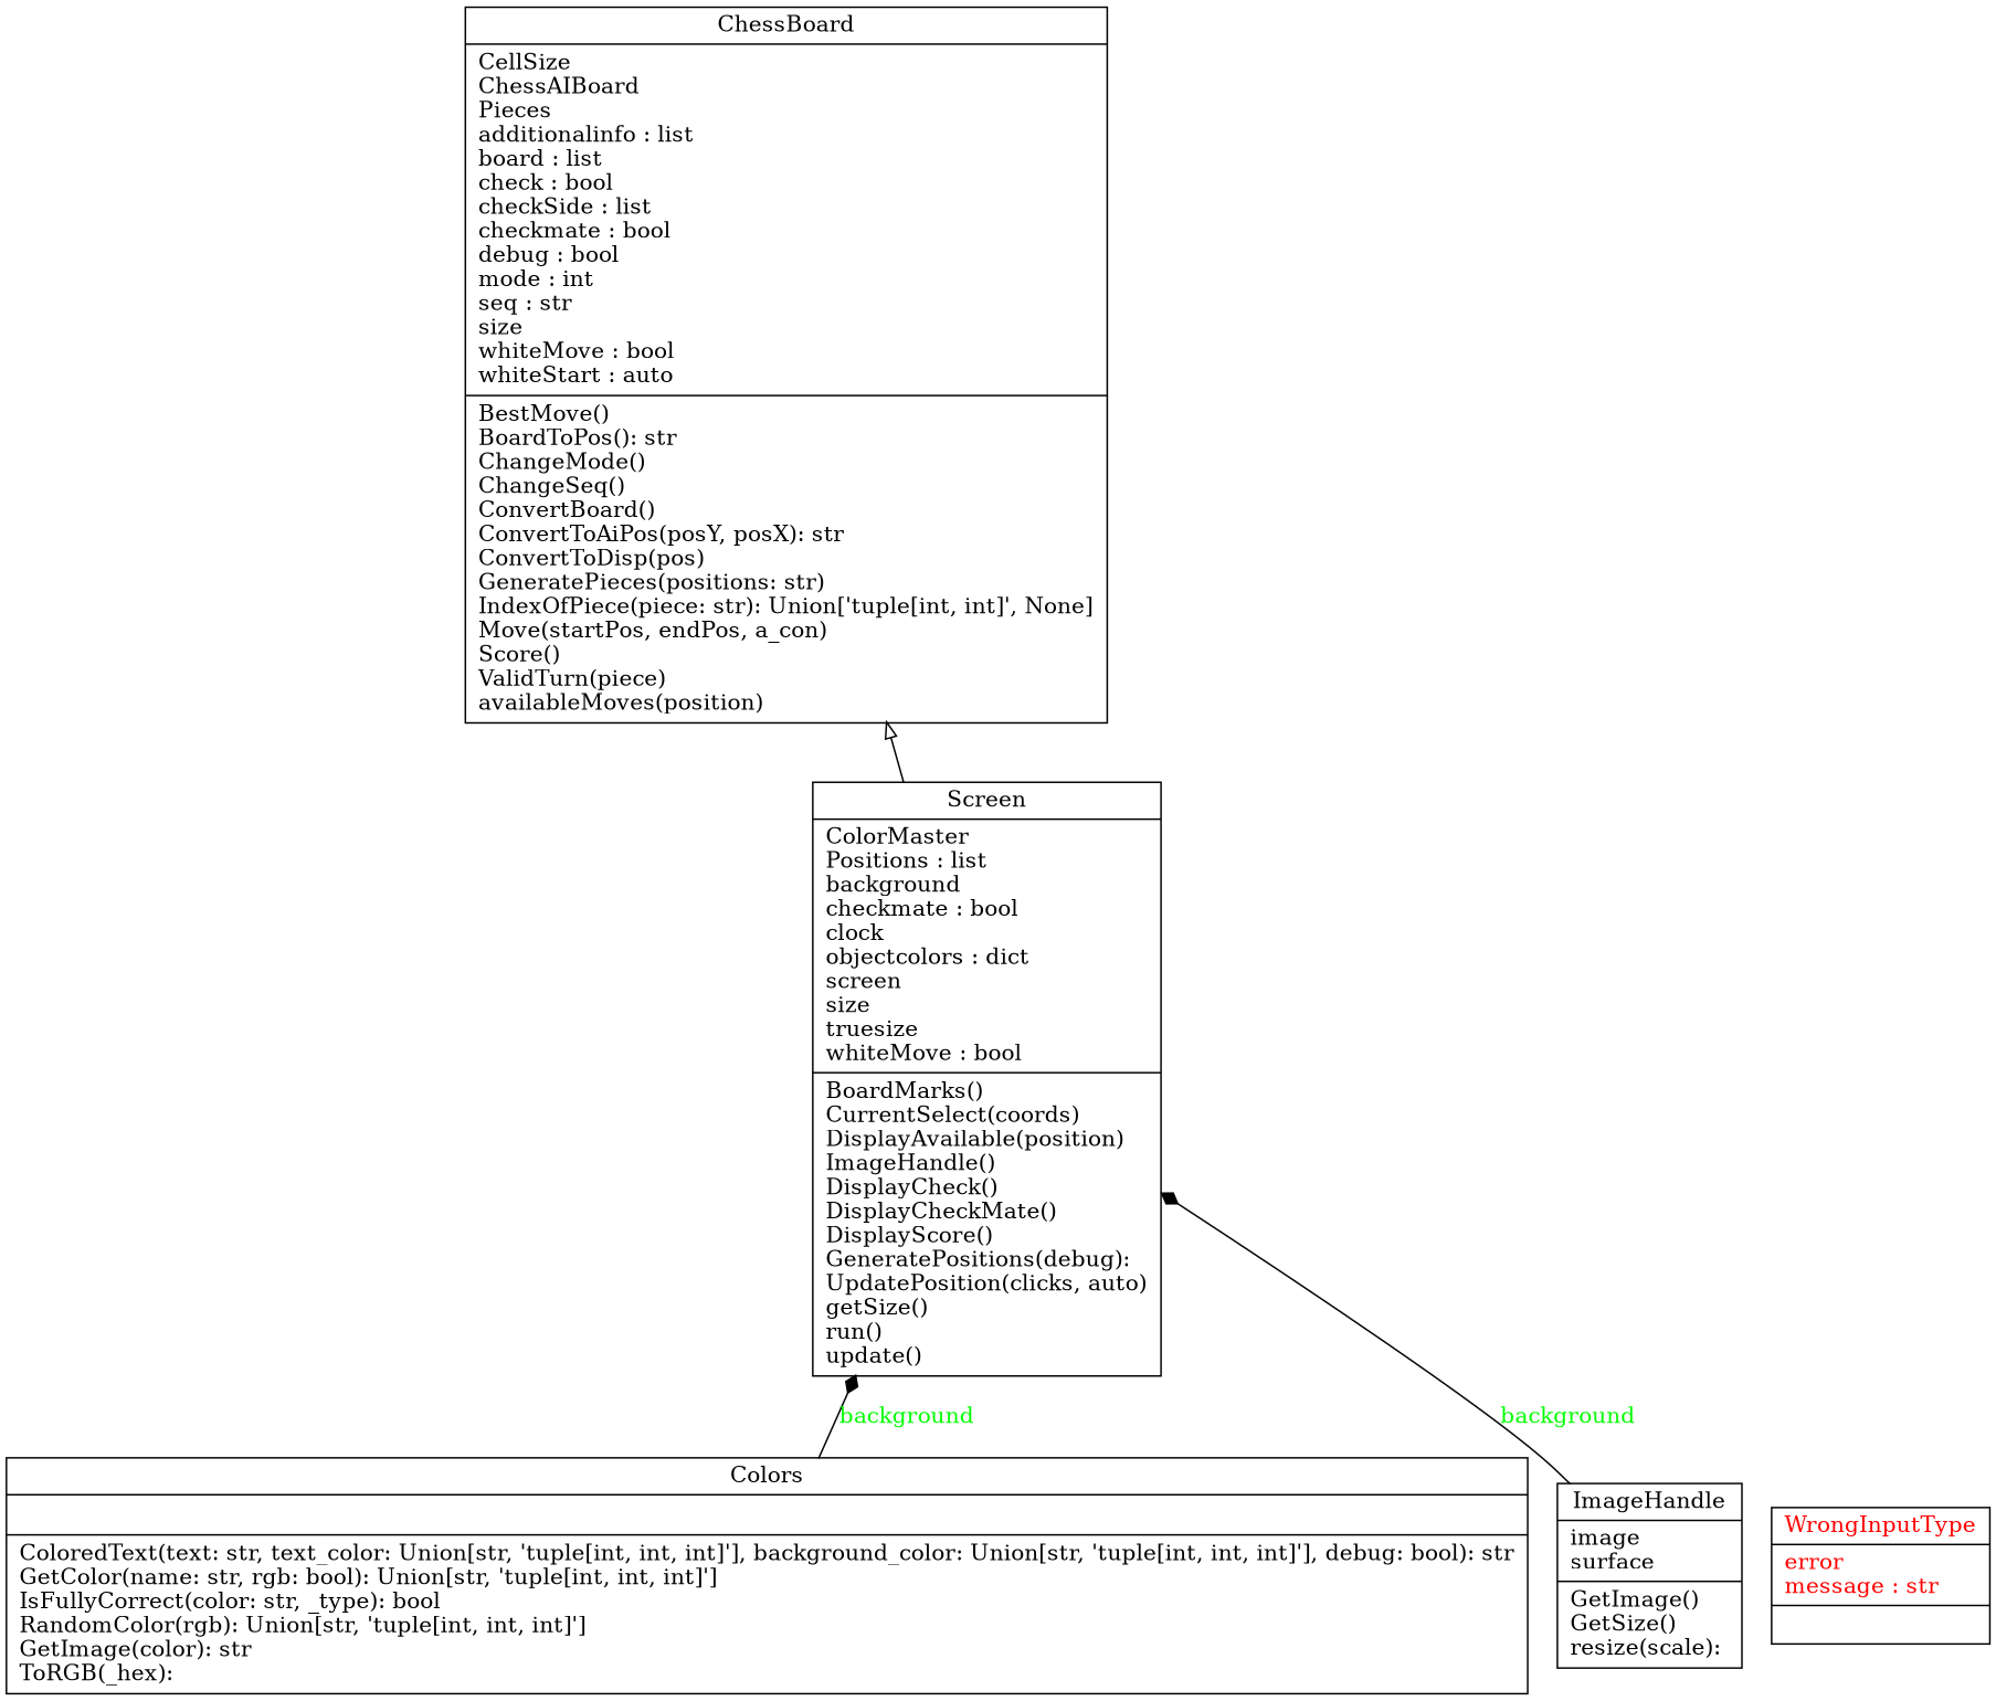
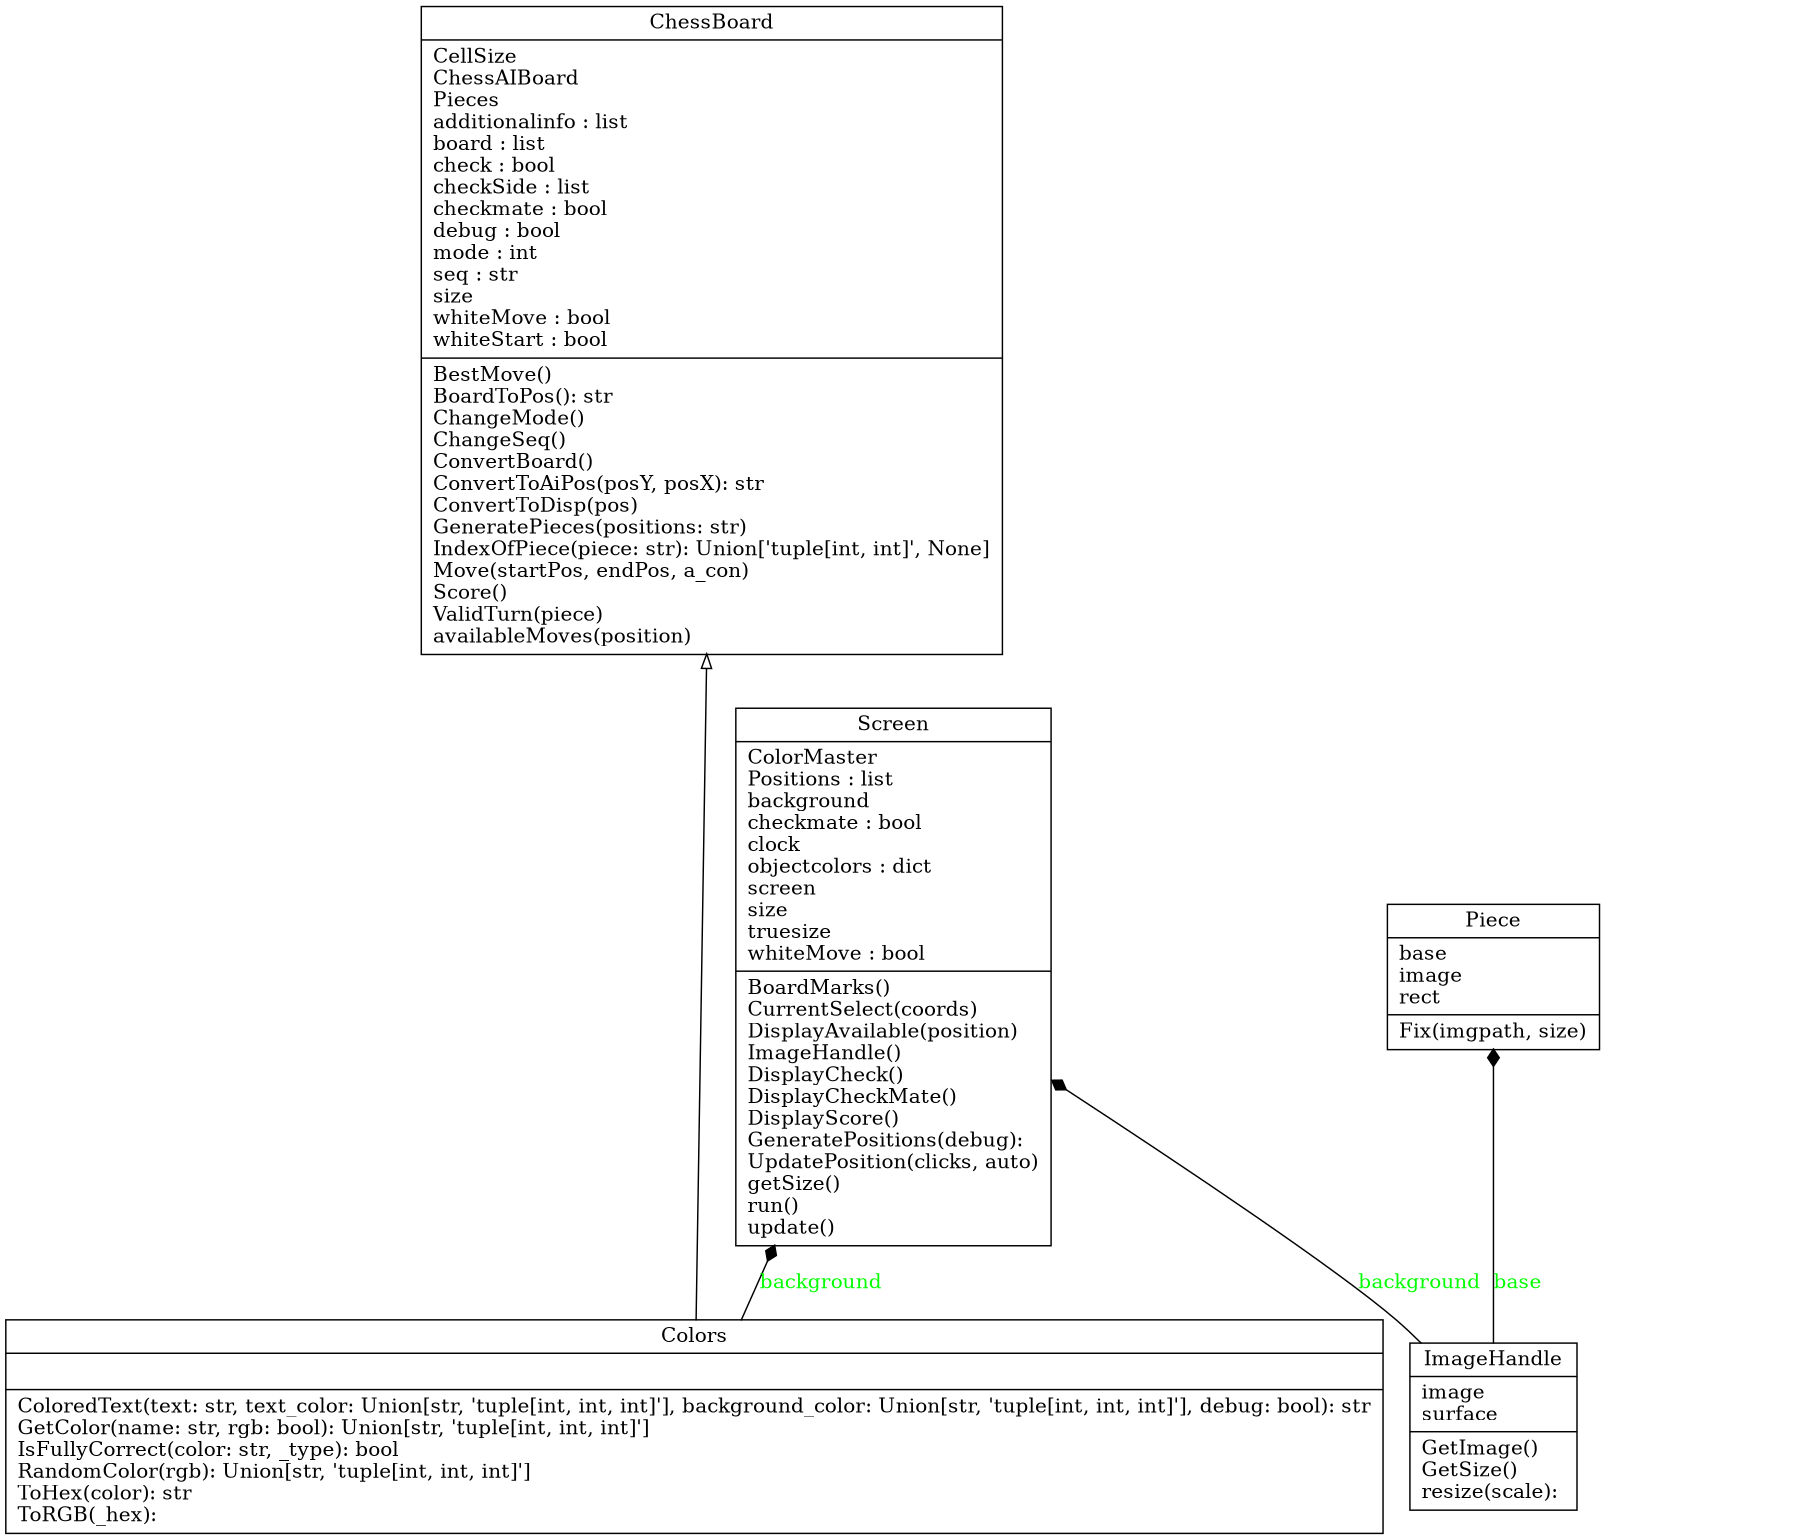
  digraph {
    rankdir=BT
    node [color=black fontcolor=black shape=record style=solid]
    edge [arrowhead=diamond arrowtail=none fontcolor=green style=solid]
-   n1 [label="{ChessBoard|CellSize\lChessAIBoard\lPieces\ladditionalinfo : list\lboard : list\lcheck : bool\lcheckSide : list\lcheckmate : bool\ldebug : bool\lmode : int\lseq : str\lsize\lwhiteMove : bool\lwhiteStart : auto\l|BestMove()\lBoardToPos(): str\lChangeMode()\lChangeSeq()\lConvertBoard()\lConvertToAiPos(posY, posX): str\lConvertToDisp(pos)\lGeneratePieces(positions: str)\lIndexOfPiece(piece: str): Union['tuple[int, int]', None]\lMove(startPos, endPos, a_con)\lScore()\lValidTurn(piece)\lavailableMoves(position)\l}"]
-   n2 [label="{Colors|\l|ColoredText(text: str, text_color: Union[str, 'tuple[int, int, int]'], background_color: Union[str, 'tuple[int, int, int]'], debug: bool): str\lGetColor(name: str, rgb: bool): Union[str, 'tuple[int, int, int]']\lIsFullyCorrect(color: str, _type): bool\lRandomColor(rgb): Union[str, 'tuple[int, int, int]']\lGetImage(color): str\lToRGB(_hex): \l}"]
+   n1 [label="{ChessBoard|CellSize\lChessAIBoard\lPieces\ladditionalinfo : list\lboard : list\lcheck : bool\lcheckSide : list\lcheckmate : bool\ldebug : bool\lmode : int\lseq : str\lsize\lwhiteMove : bool\lwhiteStart : bool\l|BestMove()\lBoardToPos(): str\lChangeMode()\lChangeSeq()\lConvertBoard()\lConvertToAiPos(posY, posX): str\lConvertToDisp(pos)\lGeneratePieces(positions: str)\lIndexOfPiece(piece: str): Union['tuple[int, int]', None]\lMove(startPos, endPos, a_con)\lScore()\lValidTurn(piece)\lavailableMoves(position)\l}"]
+   n2 [label="{Colors|\l|ColoredText(text: str, text_color: Union[str, 'tuple[int, int, int]'], background_color: Union[str, 'tuple[int, int, int]'], debug: bool): str\lGetColor(name: str, rgb: bool): Union[str, 'tuple[int, int, int]']\lIsFullyCorrect(color: str, _type): bool\lRandomColor(rgb): Union[str, 'tuple[int, int, int]']\lToHex(color): str\lToRGB(_hex): \l}"]
    n3 [label="{Screen|ColorMaster\lPositions : list\lbackground\lcheckmate : bool\lclock\lobjectcolors : dict\lscreen\lsize\ltruesize\lwhiteMove : bool\l|BoardMarks()\lCurrentSelect(coords)\lDisplayAvailable(position)\lImageHandle()\lDisplayCheck()\lDisplayCheckMate()\lDisplayScore()\lGeneratePositions(debug): \lUpdatePosition(clicks, auto)\lgetSize()\lrun()\lupdate()\l}"]
    n4 [label="{ImageHandle|image\lsurface\l|GetImage()\lGetSize()\lresize(scale): \l}"]
-   n6 [fontcolor=red label="{WrongInputType|error\lmessage : str\l|}"]
+   n5 [label="{Piece|base\limage\lrect\l|Fix(imgpath, size)\l}"]
    n2 -> n3 [label=background]
-   n3 -> n1 [arrowhead=empty fontcolor="" style=""]
+   n2 -> n1 [arrowhead=empty fontcolor="" style=""]
    n4 -> n3 [label=background]
+   n4 -> n5 [label=base]
  }
